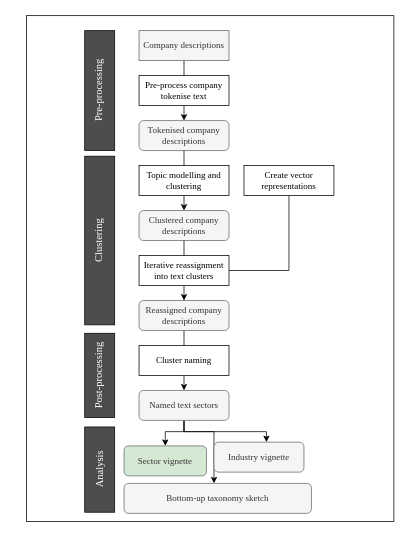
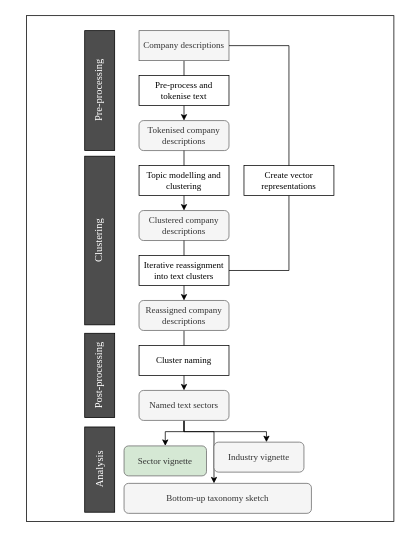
  <mxCell id="0" />
  <mxCell id="1" parent="0" />
  <mxCell id="2" style="edgeStyle=orthogonalEdgeStyle;rounded=0;orthogonalLoop=1;jettySize=auto;html=1;exitX=0.5;exitY=1;exitDx=0;exitDy=0;entryX=0.5;entryY=0;entryDx=0;entryDy=0;fontFamily=Times New Roman;" parent="1" source="3" edge="1"><mxGeometry relative="1" as="geometry"><mxPoint x="245" y="160" as="targetPoint" /></mxGeometry></mxCell>
  <mxCell id="3" value="Company descriptions" style="whiteSpace=wrap;html=1;fillColor=#f5f5f5;strokeColor=#666666;fontColor=#333333;fontFamily=Times New Roman;rounded=0;" parent="1" vertex="1"><mxGeometry x="185" y="40" width="120" height="40" as="geometry" /></mxCell>
- <mxCell id="4" value="Pre-process company tokenise text" style="rounded=0;whiteSpace=wrap;html=1;fontFamily=Times New Roman;" parent="1" vertex="1"><mxGeometry x="185" y="100" width="120" height="40" as="geometry" /></mxCell>
+ <mxCell id="4" value="Pre-process and tokenise text" style="rounded=0;whiteSpace=wrap;html=1;fontFamily=Times New Roman;" parent="1" vertex="1"><mxGeometry x="185" y="100" width="120" height="40" as="geometry" /></mxCell>
  <mxCell id="5" value="&lt;font color=&quot;#ffffff&quot; style=&quot;font-size: 14px;&quot;&gt;Pre-processing&lt;/font&gt;" style="rounded=0;whiteSpace=wrap;html=1;fontFamily=Times New Roman;rotation=-90;fontSize=14;align=center;fillColor=#4D4D4D;" parent="1" vertex="1"><mxGeometry x="52.5" y="100" width="160" height="40" as="geometry" /></mxCell>
  <mxCell id="6" value="&lt;font color=&quot;#ffffff&quot; style=&quot;font-size: 14px&quot;&gt;Clustering&lt;/font&gt;" style="rounded=0;whiteSpace=wrap;html=1;fontFamily=Times New Roman;rotation=-90;fontSize=14;align=center;fillColor=#4D4D4D;" parent="1" vertex="1"><mxGeometry x="20" y="300" width="225" height="40" as="geometry" /></mxCell>
  <mxCell id="7" value="&lt;font color=&quot;#ffffff&quot; style=&quot;font-size: 14px;&quot;&gt;Post-processing&lt;br style=&quot;font-size: 14px;&quot;&gt;&lt;/font&gt;" style="rounded=0;whiteSpace=wrap;html=1;fontFamily=Times New Roman;rotation=-90;fontSize=14;align=center;fillColor=#4D4D4D;" parent="1" vertex="1"><mxGeometry x="76.25" y="480" width="112.5" height="40" as="geometry" /></mxCell>
  <mxCell id="8" value="Tokenised company descriptions" style="rounded=1;whiteSpace=wrap;html=1;fillColor=#f5f5f5;strokeColor=#666666;fontColor=#333333;fontFamily=Times New Roman;" vertex="1" parent="1"><mxGeometry x="185" y="160" width="120" height="40" as="geometry" /></mxCell>
  <mxCell id="9" style="edgeStyle=orthogonalEdgeStyle;rounded=0;orthogonalLoop=1;jettySize=auto;html=1;exitX=0.5;exitY=1;exitDx=0;exitDy=0;entryX=0.5;entryY=0;entryDx=0;entryDy=0;fontFamily=Times New Roman;" edge="1" parent="1" source="8" target="10"><mxGeometry relative="1" as="geometry"><mxPoint x="255" y="100" as="sourcePoint" /><mxPoint x="255" y="170" as="targetPoint" /></mxGeometry></mxCell>
  <mxCell id="10" value="Clustered company descriptions" style="rounded=1;whiteSpace=wrap;html=1;fillColor=#f5f5f5;strokeColor=#666666;fontColor=#333333;fontFamily=Times New Roman;" vertex="1" parent="1"><mxGeometry x="185" y="280" width="120" height="40" as="geometry" /></mxCell>
  <mxCell id="11" value="Topic modelling and clustering" style="rounded=0;whiteSpace=wrap;html=1;fontFamily=Times New Roman;" vertex="1" parent="1"><mxGeometry x="185" y="220" width="120" height="40" as="geometry" /></mxCell>
  <mxCell id="12" style="edgeStyle=orthogonalEdgeStyle;rounded=0;orthogonalLoop=1;jettySize=auto;html=1;exitX=0.5;exitY=1;exitDx=0;exitDy=0;entryX=0.5;entryY=0;entryDx=0;entryDy=0;endArrow=classic;endFill=1;" edge="1" parent="1" source="13" target="23"><mxGeometry relative="1" as="geometry" /></mxCell>
  <mxCell id="13" value="Reassigned company descriptions" style="rounded=1;whiteSpace=wrap;html=1;fillColor=#f5f5f5;strokeColor=#666666;fontColor=#333333;fontFamily=Times New Roman;" vertex="1" parent="1"><mxGeometry x="185" y="400" width="120" height="40" as="geometry" /></mxCell>
  <mxCell id="14" style="edgeStyle=orthogonalEdgeStyle;rounded=0;orthogonalLoop=1;jettySize=auto;html=1;exitX=0.5;exitY=1;exitDx=0;exitDy=0;fontFamily=Times New Roman;" edge="1" parent="1" source="10" target="13"><mxGeometry relative="1" as="geometry"><mxPoint x="255" y="210" as="sourcePoint" /><mxPoint x="255" y="290" as="targetPoint" /></mxGeometry></mxCell>
  <mxCell id="15" value="Iterative reassignment into text clusters" style="rounded=0;whiteSpace=wrap;html=1;fontFamily=Times New Roman;" vertex="1" parent="1"><mxGeometry x="185" y="340" width="120" height="40" as="geometry" /></mxCell>
  <mxCell id="16" style="edgeStyle=orthogonalEdgeStyle;rounded=0;orthogonalLoop=1;jettySize=auto;html=1;exitX=0.5;exitY=1;exitDx=0;exitDy=0;entryX=1;entryY=0.5;entryDx=0;entryDy=0;endArrow=none;endFill=0;" edge="1" parent="1" source="17" target="15"><mxGeometry relative="1" as="geometry" /></mxCell>
  <mxCell id="17" value="Create vector representations" style="rounded=0;whiteSpace=wrap;html=1;fontFamily=Times New Roman;" vertex="1" parent="1"><mxGeometry x="325" y="220" width="120" height="40" as="geometry" /></mxCell>
+ <mxCell id="18" style="edgeStyle=orthogonalEdgeStyle;rounded=0;orthogonalLoop=1;jettySize=auto;html=1;exitX=1;exitY=0.5;exitDx=0;exitDy=0;entryX=0.5;entryY=0;entryDx=0;entryDy=0;fontFamily=Times New Roman;endArrow=none;endFill=0;" edge="1" parent="1" source="3" target="17"><mxGeometry relative="1" as="geometry"><mxPoint x="255" y="90" as="sourcePoint" /><mxPoint x="255" y="170" as="targetPoint" /></mxGeometry></mxCell>
  <mxCell id="19" value="Cluster naming" style="rounded=0;whiteSpace=wrap;html=1;fontFamily=Times New Roman;" vertex="1" parent="1"><mxGeometry x="185" y="460" width="120" height="40" as="geometry" /></mxCell>
  <mxCell id="20" style="edgeStyle=orthogonalEdgeStyle;rounded=0;orthogonalLoop=1;jettySize=auto;html=1;exitX=0.5;exitY=1;exitDx=0;exitDy=0;startArrow=none;startFill=0;endArrow=classic;endFill=1;" edge="1" parent="1" source="23" target="25"><mxGeometry relative="1" as="geometry"><Array as="points"><mxPoint x="245" y="575" /><mxPoint x="220" y="575" /></Array></mxGeometry></mxCell>
  <mxCell id="21" style="edgeStyle=orthogonalEdgeStyle;rounded=0;orthogonalLoop=1;jettySize=auto;html=1;exitX=0.5;exitY=1;exitDx=0;exitDy=0;startArrow=none;startFill=0;endArrow=classic;endFill=1;" edge="1" parent="1" source="23" target="26"><mxGeometry relative="1" as="geometry"><Array as="points"><mxPoint x="245" y="575" /><mxPoint x="355" y="575" /></Array></mxGeometry></mxCell>
  <mxCell id="22" style="edgeStyle=orthogonalEdgeStyle;rounded=0;orthogonalLoop=1;jettySize=auto;html=1;exitX=0.5;exitY=1;exitDx=0;exitDy=0;startArrow=none;startFill=0;endArrow=classic;endFill=1;" edge="1" parent="1" source="23" target="27"><mxGeometry relative="1" as="geometry"><Array as="points"><mxPoint x="245" y="575" /><mxPoint x="285" y="575" /></Array></mxGeometry></mxCell>
  <mxCell id="23" value="Named text sectors" style="rounded=1;whiteSpace=wrap;html=1;fillColor=#f5f5f5;strokeColor=#666666;fontColor=#333333;fontFamily=Times New Roman;" vertex="1" parent="1"><mxGeometry x="185" y="520" width="120" height="40" as="geometry" /></mxCell>
  <mxCell id="24" value="&lt;font color=&quot;#ffffff&quot; style=&quot;font-size: 14px&quot;&gt;Analysis&lt;br style=&quot;font-size: 14px&quot;&gt;&lt;/font&gt;" style="rounded=0;whiteSpace=wrap;html=1;fontFamily=Times New Roman;rotation=-90;fontSize=14;align=center;fillColor=#4D4D4D;" vertex="1" parent="1"><mxGeometry x="75.63" y="605.63" width="113.75" height="40" as="geometry" /></mxCell>
  <mxCell id="25" value="Sector vignette" style="rounded=1;whiteSpace=wrap;html=1;fillColor=#d5e8d4;strokeColor=#666666;fontColor=#333333;fontFamily=Times New Roman;" vertex="1" parent="1"><mxGeometry x="165" y="594" width="110" height="40" as="geometry" /></mxCell>
  <mxCell id="26" value="Industry vignette" style="rounded=1;whiteSpace=wrap;html=1;fillColor=#f5f5f5;strokeColor=#666666;fontColor=#333333;fontFamily=Times New Roman;" vertex="1" parent="1"><mxGeometry x="285" y="589" width="120" height="40" as="geometry" /></mxCell>
  <mxCell id="27" value="Bottom-up taxonomy sketch" style="rounded=1;whiteSpace=wrap;html=1;fillColor=#f5f5f5;strokeColor=#666666;fontColor=#333333;fontFamily=Times New Roman;" vertex="1" parent="1"><mxGeometry x="165" y="644" width="250" height="40" as="geometry" /></mxCell>
  <mxCell id="28" value="" style="rounded=0;whiteSpace=wrap;html=1;fillColor=none;" vertex="1" parent="1"><mxGeometry x="35" y="20" width="490" height="675" as="geometry" /></mxCell>
